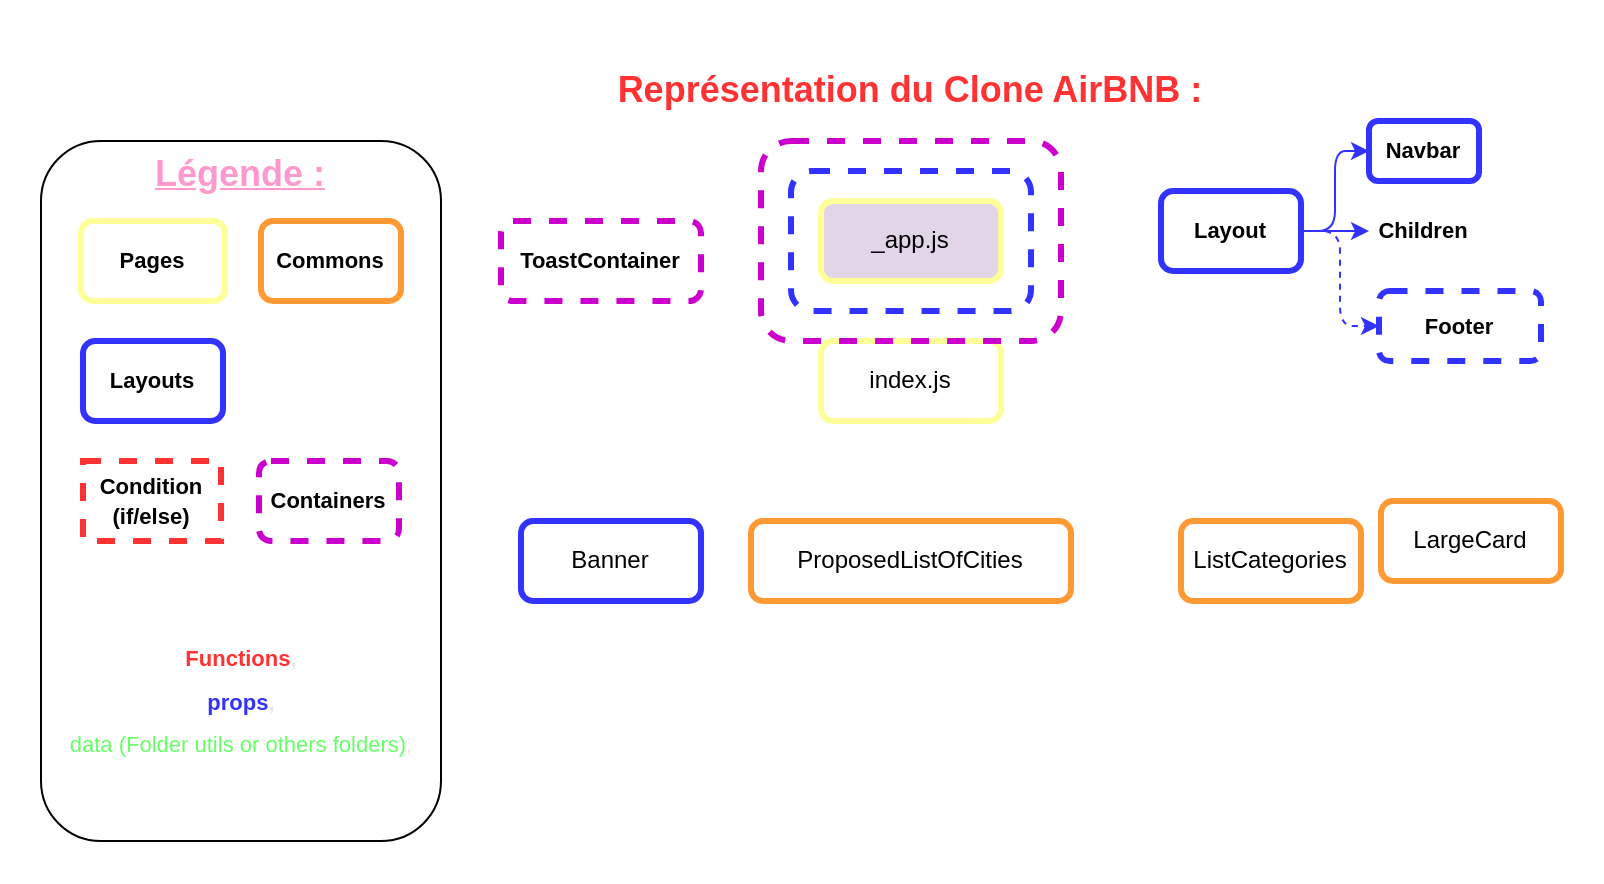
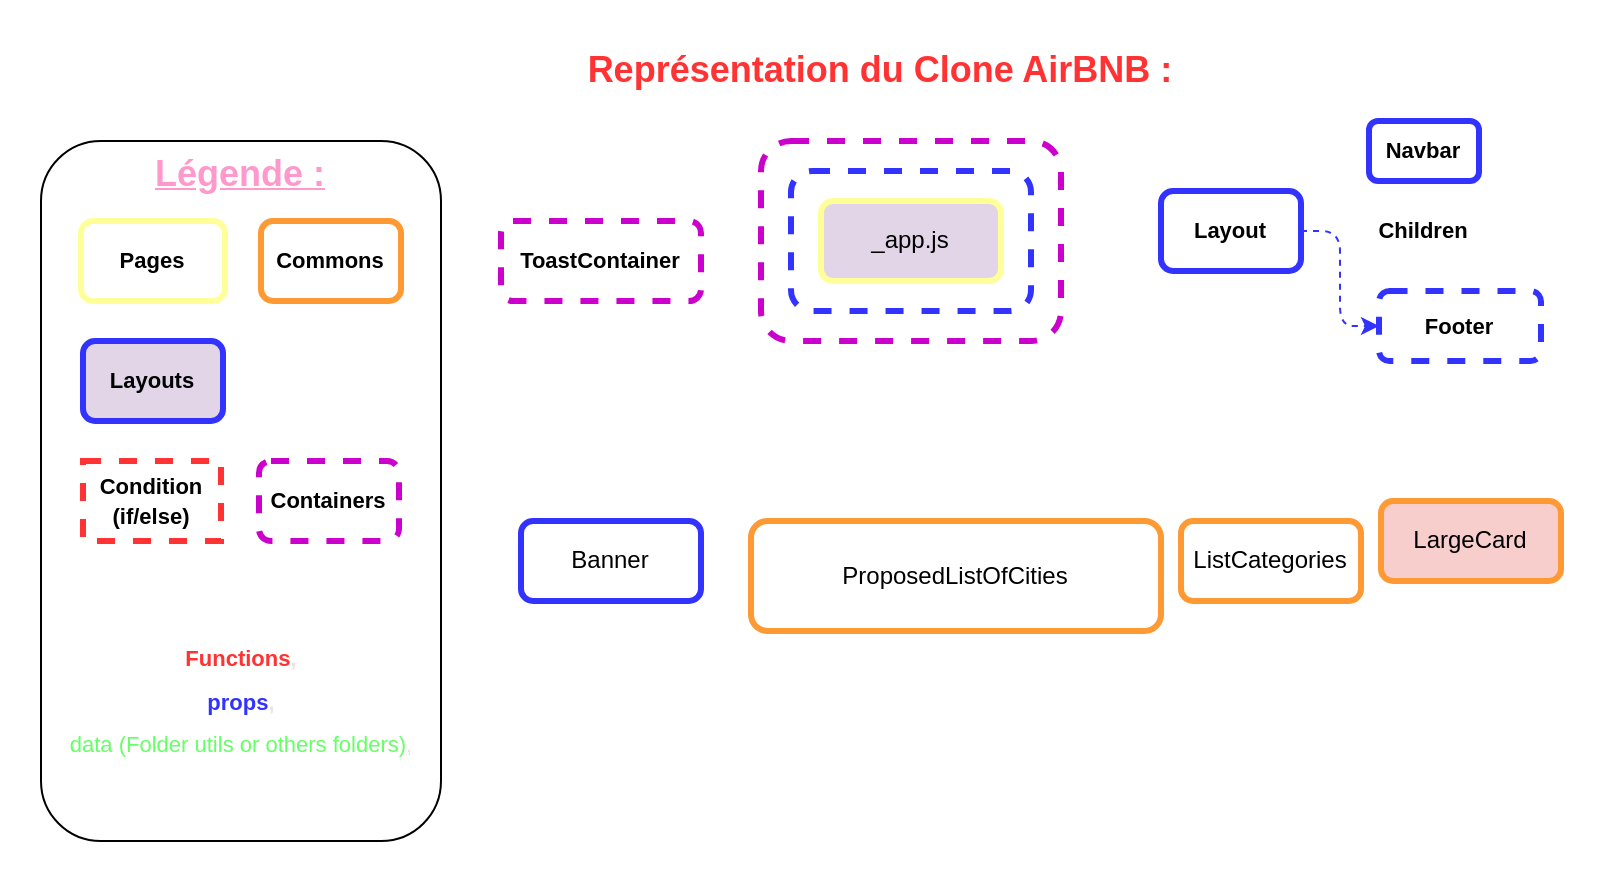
  <mxCell id="0" />
  <mxCell id="1" parent="0" />
  <mxCell id="2" value="_app.js" style="rounded=1;whiteSpace=wrap;html=1;strokeColor=#FFFF99;strokeWidth=3;fillColor=#e1d5e7;" parent="1" vertex="1"><mxGeometry x="410" y="100" width="90" height="40" as="geometry" /></mxCell>
- <mxCell id="3" value="LargeCard" style="rounded=1;whiteSpace=wrap;html=1;strokeWidth=3;strokeColor=#FF9933;" parent="1" vertex="1"><mxGeometry x="690" y="250" width="90" height="40" as="geometry" /></mxCell>
+ <mxCell id="3" value="LargeCard" style="rounded=1;whiteSpace=wrap;html=1;strokeWidth=3;strokeColor=#FF9933;fillColor=#f8cecc;" parent="1" vertex="1"><mxGeometry x="690" y="250" width="90" height="40" as="geometry" /></mxCell>
  <mxCell id="4" value="Banner" style="rounded=1;whiteSpace=wrap;html=1;strokeWidth=3;strokeColor=#3333FF;" parent="1" vertex="1"><mxGeometry x="260" y="260" width="90" height="40" as="geometry" /></mxCell>
- <mxCell id="5" value="ProposedListOfCities" style="rounded=1;whiteSpace=wrap;html=1;strokeWidth=3;strokeColor=#FF9933;" parent="1" vertex="1"><mxGeometry x="375" y="260" width="160" height="40" as="geometry" /></mxCell>
+ <mxCell id="5" value="ProposedListOfCities" style="rounded=1;whiteSpace=wrap;html=1;strokeWidth=3;strokeColor=#FF9933;" parent="1" vertex="1"><mxGeometry x="375" y="260" width="205" height="55" as="geometry" /></mxCell>
  <mxCell id="6" value="ListCategories" style="rounded=1;whiteSpace=wrap;html=1;strokeColor=#FF9933;strokeWidth=3;" parent="1" vertex="1"><mxGeometry x="590" y="260" width="90" height="40" as="geometry" /></mxCell>
- <mxCell id="7" value="index.js" style="rounded=1;whiteSpace=wrap;html=1;strokeWidth=3;strokeColor=#FFFF99;" parent="1" vertex="1"><mxGeometry x="410" y="170" width="90" height="40" as="geometry" /></mxCell>
- <mxCell id="8" value="&lt;b&gt;&lt;font color=&quot;#ff3333&quot; style=&quot;font-size: 18px;&quot;&gt;Représentation du Clone AirBNB :&lt;/font&gt;&lt;/b&gt;" style="rounded=1;whiteSpace=wrap;html=1;fillColor=none;strokeColor=none;" vertex="1" parent="1"><mxGeometry x="305" y="30" width="300" height="30" as="geometry" /></mxCell>
+ <mxCell id="8" value="&lt;b&gt;&lt;font color=&quot;#ff3333&quot; style=&quot;font-size: 18px;&quot;&gt;Représentation du Clone AirBNB :&lt;/font&gt;&lt;/b&gt;" style="rounded=1;whiteSpace=wrap;html=1;fillColor=none;strokeColor=none;" vertex="1" parent="1"><mxGeometry x="290" y="20" width="300" height="30" as="geometry" /></mxCell>
  <mxCell id="9" value="&lt;b&gt;&lt;font size=&quot;1&quot; color=&quot;#ff99cc&quot; style=&quot;&quot;&gt;&lt;u style=&quot;font-size: 18px;&quot;&gt;Légende :&lt;/u&gt;&lt;/font&gt;&lt;/b&gt;" style="rounded=1;whiteSpace=wrap;html=1;align=center;horizontal=1;verticalAlign=top;" vertex="1" parent="1"><mxGeometry x="20" y="70" width="200" height="350" as="geometry" /></mxCell>
- <mxCell id="10" value="&lt;b&gt;&lt;font style=&quot;font-size: 11px;&quot;&gt;Layouts&lt;/font&gt;&lt;/b&gt;" style="rounded=1;whiteSpace=wrap;html=1;strokeColor=#3333FF;strokeWidth=3;" vertex="1" parent="1"><mxGeometry x="41" y="170" width="70" height="40" as="geometry" /></mxCell>
+ <mxCell id="10" value="&lt;b&gt;&lt;font style=&quot;font-size: 11px;&quot;&gt;Layouts&lt;/font&gt;&lt;/b&gt;" style="rounded=1;whiteSpace=wrap;html=1;strokeColor=#3333FF;strokeWidth=3;fillColor=#e1d5e7;" vertex="1" parent="1"><mxGeometry x="41" y="170" width="70" height="40" as="geometry" /></mxCell>
  <mxCell id="11" value="&lt;b&gt;&lt;font style=&quot;font-size: 11px;&quot;&gt;Pages&lt;/font&gt;&lt;/b&gt;" style="rounded=1;whiteSpace=wrap;html=1;strokeColor=#FFFF99;strokeWidth=3;" vertex="1" parent="1"><mxGeometry x="40" y="110" width="72" height="40" as="geometry" /></mxCell>
  <mxCell id="12" value="&lt;b&gt;&lt;font style=&quot;font-size: 11px;&quot;&gt;Commons&lt;/font&gt;&lt;/b&gt;" style="rounded=1;whiteSpace=wrap;html=1;strokeColor=#FF9933;strokeWidth=3;" vertex="1" parent="1"><mxGeometry x="130" y="110" width="70" height="40" as="geometry" /></mxCell>
  <mxCell id="13" value="&lt;b&gt;&lt;font style=&quot;font-size: 11px;&quot;&gt;Condition (if/else)&lt;br&gt;&lt;/font&gt;&lt;/b&gt;" style="whiteSpace=wrap;html=1;dashed=1;strokeColor=#FF3333;strokeWidth=3;rounded=0;" vertex="1" parent="1"><mxGeometry x="41" y="230" width="69" height="40" as="geometry" /></mxCell>
  <mxCell id="14" value="" style="endArrow=none;html=1;strokeColor=#FFFFFF;strokeWidth=3;fontSize=18;fontColor=none;" edge="1" parent="1"><mxGeometry width="50" height="50" relative="1" as="geometry"><mxPoint x="53" y="299.66" as="sourcePoint" /><mxPoint x="193" y="299.66" as="targetPoint" /></mxGeometry></mxCell>
  <mxCell id="15" value="&lt;font color=&quot;#ff3333&quot; style=&quot;font-size: 11px;&quot;&gt;&lt;b&gt;Functions&lt;/b&gt;&lt;/font&gt;&lt;font style=&quot;font-size: 11px;&quot;&gt;&lt;b style=&quot;&quot;&gt;&lt;font color=&quot;#ede3e3&quot;&gt;,&lt;/font&gt;&lt;br&gt;&lt;font color=&quot;#3333ff&quot;&gt;props&lt;/font&gt;&lt;/b&gt;&lt;b style=&quot;color: rgb(237, 227, 227);&quot;&gt;,&lt;br&gt;&lt;/b&gt;&lt;font color=&quot;#66ff66&quot;&gt;data (Folder utils or others folders)&lt;/font&gt;&lt;/font&gt;&lt;font style=&quot;font-size: 11px;&quot; color=&quot;#ede3e3&quot;&gt;,&lt;br&gt;&lt;/font&gt;" style="rounded=1;whiteSpace=wrap;html=1;strokeColor=#FFFFFF;strokeWidth=3;fontSize=18;fontColor=none;labelBorderColor=none;horizontal=1;verticalAlign=top;align=center;" vertex="1" parent="1"><mxGeometry x="31.5" y="310" width="177" height="80" as="geometry" /></mxCell>
  <mxCell id="16" value="&lt;b&gt;&lt;font style=&quot;font-size: 11px;&quot;&gt;Children&lt;/font&gt;&lt;/b&gt;" style="rounded=1;whiteSpace=wrap;html=1;strokeColor=#FFFFFF;strokeWidth=3;" vertex="1" parent="1"><mxGeometry x="684" y="97.5" width="55" height="35" as="geometry" /></mxCell>
- <mxCell id="17" style="edgeStyle=orthogonalEdgeStyle;html=1;exitX=1;exitY=0.5;exitDx=0;exitDy=0;entryX=0;entryY=0.5;entryDx=0;entryDy=0;fontSize=18;fontColor=none;strokeWidth=1;strokeColor=#3333FF;" edge="1" parent="1" source="20" target="21"><mxGeometry relative="1" as="geometry" /></mxCell>
- <mxCell id="18" style="edgeStyle=orthogonalEdgeStyle;html=1;exitX=1;exitY=0.5;exitDx=0;exitDy=0;entryX=0;entryY=0.5;entryDx=0;entryDy=0;fontSize=18;fontColor=none;strokeWidth=1;strokeColor=#3333FF;" edge="1" parent="1" source="20" target="16"><mxGeometry relative="1" as="geometry" /></mxCell>
  <mxCell id="19" style="edgeStyle=orthogonalEdgeStyle;html=1;exitX=1;exitY=0.5;exitDx=0;exitDy=0;entryX=0;entryY=0.5;entryDx=0;entryDy=0;fontSize=18;fontColor=none;strokeWidth=1;strokeColor=#3333FF;dashed=1;" edge="1" parent="1" source="20" target="22"><mxGeometry relative="1" as="geometry" /></mxCell>
  <mxCell id="20" value="&lt;b&gt;&lt;font style=&quot;font-size: 11px;&quot;&gt;Layout&lt;/font&gt;&lt;/b&gt;" style="rounded=1;whiteSpace=wrap;html=1;strokeColor=#3333FF;strokeWidth=3;" vertex="1" parent="1"><mxGeometry x="580" y="95" width="70" height="40" as="geometry" /></mxCell>
  <mxCell id="21" value="&lt;b&gt;&lt;font style=&quot;font-size: 11px;&quot;&gt;Navbar&lt;/font&gt;&lt;/b&gt;" style="rounded=1;whiteSpace=wrap;html=1;strokeColor=#3333FF;strokeWidth=3;" vertex="1" parent="1"><mxGeometry x="684" y="60" width="55" height="30" as="geometry" /></mxCell>
  <mxCell id="22" value="&lt;b&gt;&lt;font style=&quot;font-size: 11px;&quot;&gt;Footer&lt;/font&gt;&lt;/b&gt;" style="rounded=1;whiteSpace=wrap;html=1;strokeColor=#3333FF;strokeWidth=3;dashed=1;" vertex="1" parent="1"><mxGeometry x="689" y="145" width="81" height="35" as="geometry" /></mxCell>
  <mxCell id="23" value="" style="rounded=1;whiteSpace=wrap;html=1;dashed=1;strokeWidth=3;fillColor=none;strokeColor=#3333FF;" vertex="1" parent="1"><mxGeometry x="395" y="85" width="120" height="70" as="geometry" /></mxCell>
  <mxCell id="24" value="&lt;b&gt;&lt;font style=&quot;font-size: 11px;&quot;&gt;Containers&lt;/font&gt;&lt;/b&gt;" style="rounded=1;whiteSpace=wrap;html=1;strokeColor=#CC00CC;strokeWidth=3;dashed=1;" vertex="1" parent="1"><mxGeometry x="129" y="230" width="70" height="40" as="geometry" /></mxCell>
  <mxCell id="25" value="&lt;b&gt;&lt;font style=&quot;font-size: 11px;&quot;&gt;ToastContainer&lt;/font&gt;&lt;/b&gt;" style="rounded=1;whiteSpace=wrap;html=1;strokeColor=#CC00CC;strokeWidth=3;dashed=1;" vertex="1" parent="1"><mxGeometry x="250" y="110" width="100" height="40" as="geometry" /></mxCell>
  <mxCell id="26" value="" style="rounded=1;whiteSpace=wrap;html=1;strokeWidth=3;dashed=1;fillColor=none;strokeColor=#CC00CC;" vertex="1" parent="1"><mxGeometry x="380" y="70" width="150" height="100" as="geometry" /></mxCell>
